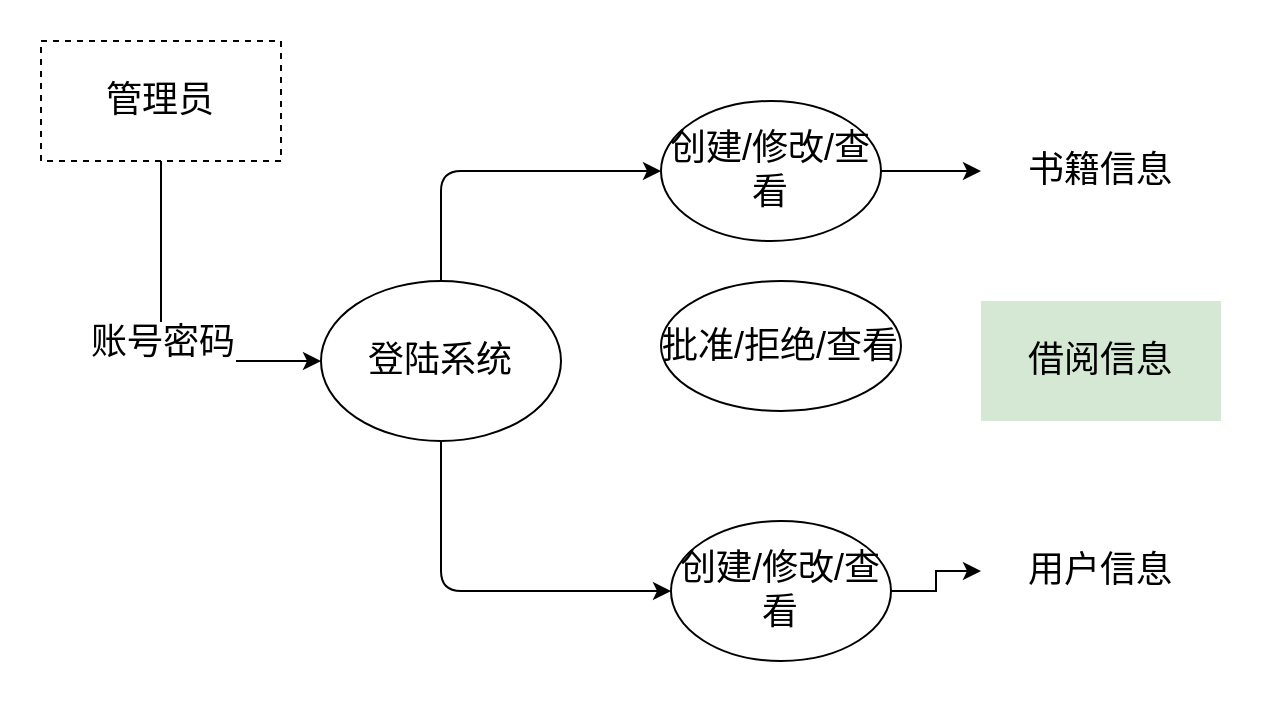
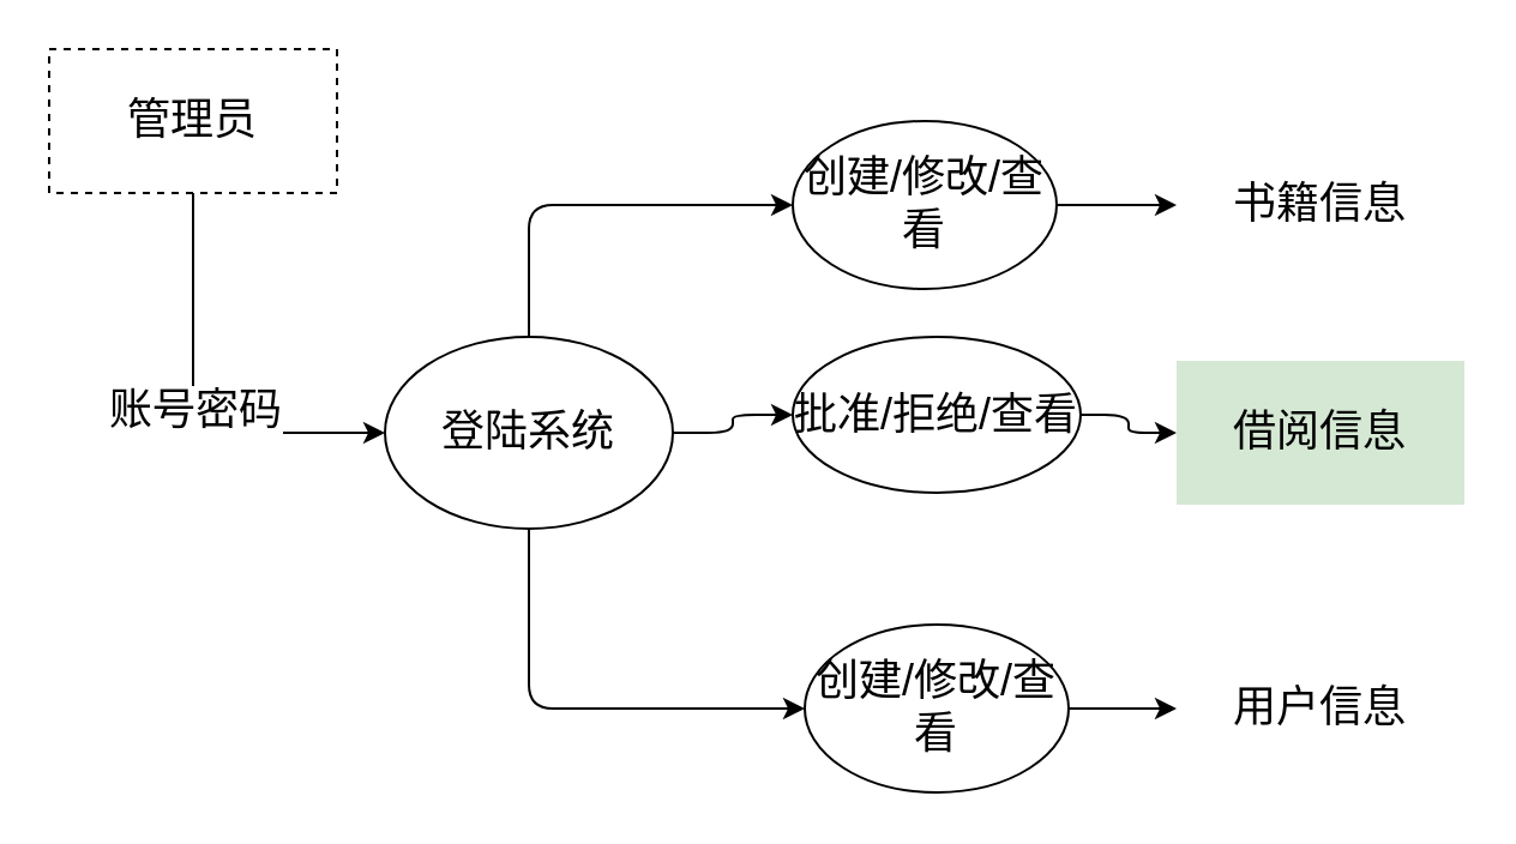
  <mxCell id="0" />
  <mxCell id="1" parent="0" />
  <mxCell id="2" value="管理员" style="rounded=0;whiteSpace=wrap;html=1;fontSize=18;dashed=1;" vertex="1" parent="1"><mxGeometry x="20" y="20" width="120" height="60" as="geometry" /></mxCell>
  <mxCell id="3" value="" style="endArrow=classic;html=1;fontSize=18;exitX=0.5;exitY=1;exitDx=0;exitDy=0;edgeStyle=orthogonalEdgeStyle;" edge="1" parent="1" source="2"><mxGeometry relative="1" as="geometry"><mxPoint x="320" y="190" as="sourcePoint" /><mxPoint x="160" y="180" as="targetPoint" /><Array as="points"><mxPoint x="80" y="180" /></Array></mxGeometry></mxCell>
  <mxCell id="4" value="账号密码" style="edgeLabel;resizable=0;html=1;align=center;verticalAlign=middle;fontSize=18;" connectable="0" vertex="1" parent="3"><mxGeometry relative="1" as="geometry" /></mxCell>
  <mxCell id="5" style="edgeStyle=orthogonalEdgeStyle;rounded=1;orthogonalLoop=1;jettySize=auto;html=1;fontSize=18;entryX=0;entryY=0.5;entryDx=0;entryDy=0;" edge="1" parent="1" source="8" target="10"><mxGeometry relative="1" as="geometry"><mxPoint x="320" y="85" as="targetPoint" /><Array as="points"><mxPoint x="220" y="85" /></Array></mxGeometry></mxCell>
+ <mxCell id="6" style="edgeStyle=orthogonalEdgeStyle;rounded=1;orthogonalLoop=1;jettySize=auto;html=1;fontSize=18;exitX=1;exitY=0.5;exitDx=0;exitDy=0;" edge="1" parent="1" source="8" target="11"><mxGeometry relative="1" as="geometry"><mxPoint x="400" y="180" as="targetPoint" /><mxPoint x="290" y="190" as="sourcePoint" /></mxGeometry></mxCell>
  <mxCell id="7" style="edgeStyle=orthogonalEdgeStyle;rounded=1;orthogonalLoop=1;jettySize=auto;html=1;fontSize=18;entryX=0;entryY=0.5;entryDx=0;entryDy=0;" edge="1" parent="1" source="8" target="13"><mxGeometry relative="1" as="geometry"><mxPoint x="240" y="530" as="targetPoint" /><Array as="points"><mxPoint x="220" y="295" /></Array></mxGeometry></mxCell>
  <mxCell id="8" value="登陆系统" style="ellipse;whiteSpace=wrap;html=1;fontSize=18;" vertex="1" parent="1"><mxGeometry x="160" y="140" width="120" height="80" as="geometry" /></mxCell>
  <mxCell id="9" style="edgeStyle=orthogonalEdgeStyle;rounded=1;orthogonalLoop=1;jettySize=auto;html=1;fontSize=18;entryX=0;entryY=0.5;entryDx=0;entryDy=0;exitX=1;exitY=0.5;exitDx=0;exitDy=0;" edge="1" parent="1" source="10" target="14"><mxGeometry relative="1" as="geometry"><mxPoint x="400" y="30" as="targetPoint" /><Array as="points"><mxPoint x="440" y="85" /><mxPoint x="440" y="85" /></Array></mxGeometry></mxCell>
  <mxCell id="10" value="创建/修改/查看" style="ellipse;whiteSpace=wrap;html=1;fontSize=18;" vertex="1" parent="1"><mxGeometry x="330" y="50" width="110" height="70" as="geometry" /></mxCell>
  <mxCell id="11" value="批准/拒绝/查看" style="ellipse;whiteSpace=wrap;html=1;fontSize=18;" vertex="1" parent="1"><mxGeometry x="330" y="140" width="120" height="65" as="geometry" /></mxCell>
  <mxCell id="12" style="edgeStyle=orthogonalEdgeStyle;rounded=0;orthogonalLoop=1;jettySize=auto;html=1;entryX=0;entryY=0.5;entryDx=0;entryDy=0;" edge="1" parent="1" source="13" target="17"><mxGeometry relative="1" as="geometry" /></mxCell>
  <mxCell id="13" value="创建/修改/查看" style="ellipse;whiteSpace=wrap;html=1;fontSize=18;" vertex="1" parent="1"><mxGeometry x="335" y="260" width="110" height="70" as="geometry" /></mxCell>
  <mxCell id="14" value="书籍信息" style="rounded=0;whiteSpace=wrap;html=1;fontSize=18;strokeColor=none;" vertex="1" parent="1"><mxGeometry x="490" y="55" width="120" height="60" as="geometry" /></mxCell>
  <mxCell id="15" value="借阅信息" style="rounded=0;whiteSpace=wrap;html=1;fontSize=18;strokeColor=none;fillColor=#d5e8d4;" vertex="1" parent="1"><mxGeometry x="490" y="150" width="120" height="60" as="geometry" /></mxCell>
- <mxCell id="17" value="用户信息" style="rounded=0;whiteSpace=wrap;html=1;fontSize=18;strokeColor=none;" vertex="1" parent="1"><mxGeometry x="490" y="255" width="120" height="60" as="geometry" /></mxCell>
+ <mxCell id="16" style="edgeStyle=orthogonalEdgeStyle;rounded=1;orthogonalLoop=1;jettySize=auto;html=1;fontSize=18;" edge="1" parent="1" source="11" target="15"><mxGeometry relative="1" as="geometry"><mxPoint x="550" y="250" as="targetPoint" /><mxPoint x="450" y="180" as="sourcePoint" /></mxGeometry></mxCell>
+ <mxCell id="17" value="用户信息" style="rounded=0;whiteSpace=wrap;html=1;fontSize=18;strokeColor=none;" vertex="1" parent="1"><mxGeometry x="490" y="265" width="120" height="60" as="geometry" /></mxCell>
